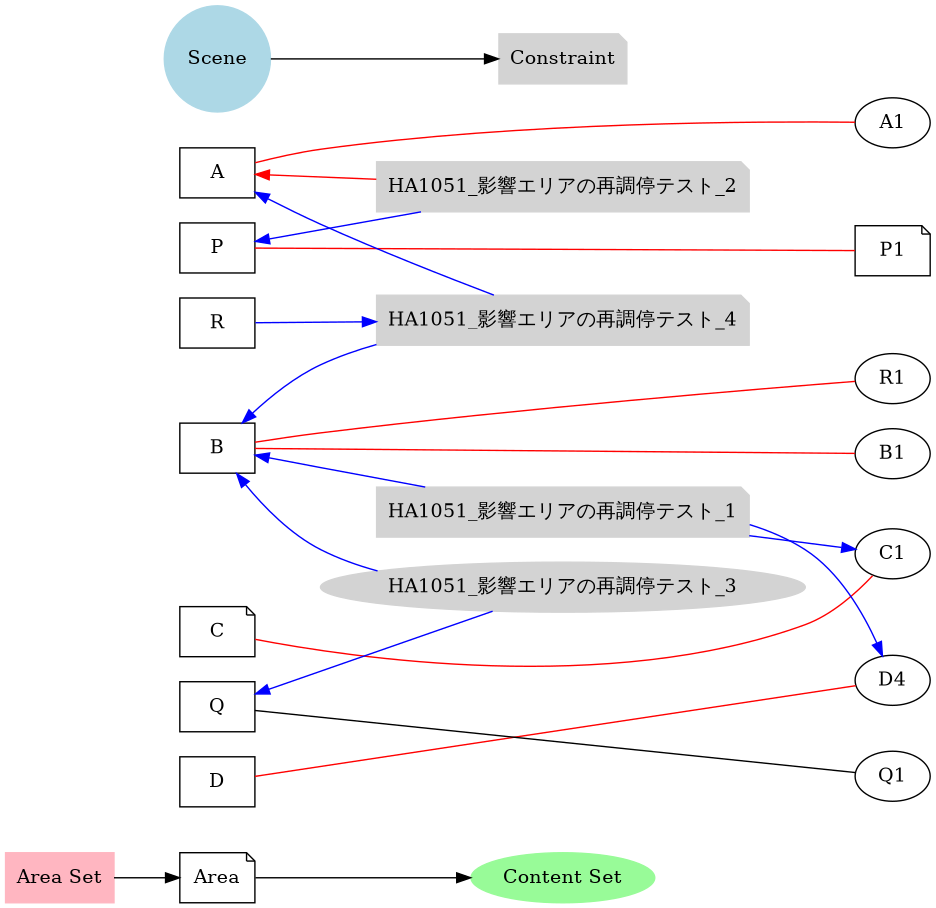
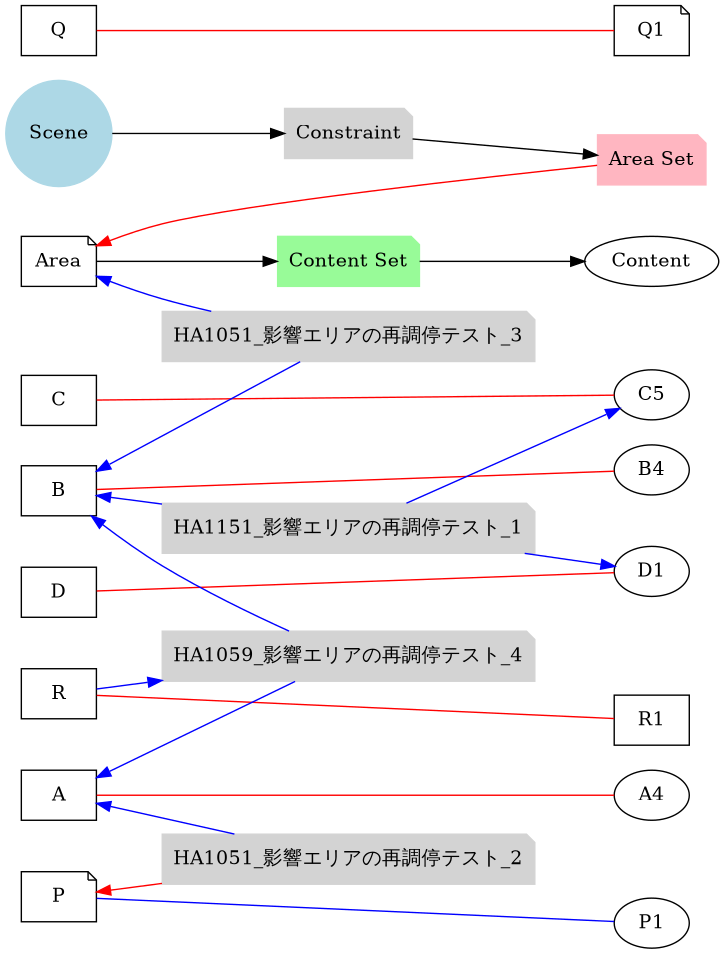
  digraph {
    clusterrank=global
    fontname="DejaVu Serif"
    rankdir=LR
    node [fontname="DejaVu Serif" shape=ellipse]
    edge [fontname="DejaVu Serif" color=blue]
    Area [shape=note]
    n2 [label=A shape=box]
    n3 [label=B shape=box]
-   n4 [label=C shape=note]
+   n4 [label=C shape=box]
    n5 [label=D shape=box]
-   n6 [label=P shape=box]
+   n6 [label=P shape=note]
    n7 [label=Q shape=box]
    n8 [label=R shape=box]
-   n10 [label=A1]
-   n11 [label=B1]
-   n12 [label=C1]
-   n13 [label=D4]
-   n14 [label=P1 shape=note]
-   n15 [label=Q1]
-   n16 [label=R1]
+   Content
+   n10 [label=A4]
+   n11 [label=B4]
+   n12 [label=C5]
+   n13 [label=D1]
+   n14 [label=P1]
+   n15 [label=Q1 shape=note]
+   n16 [label=R1 shape=box]
    Constraint [color=lightgrey shape=note style=filled]
-   n18 [color=lightgrey label="HA1051_影響エリアの再調停テスト_1" shape=note style=filled]
+   n18 [color=lightgrey label="HA1151_影響エリアの再調停テスト_1" shape=note style=filled]
    n19 [color=lightgrey label="HA1051_影響エリアの再調停テスト_2" shape=note style=filled]
-   n20 [color=lightgrey label="HA1051_影響エリアの再調停テスト_3" style=filled]
-   n21 [color=lightgrey label="HA1051_影響エリアの再調停テスト_4" shape=note style=filled]
-   "Area Set" [color=lightpink shape=box style=filled]
-   "Content Set" [color=palegreen style=filled]
+   n20 [color=lightgrey label="HA1051_影響エリアの再調停テスト_3" shape=note style=filled]
+   n21 [color=lightgrey label="HA1059_影響エリアの再調停テスト_4" shape=note style=filled]
+   "Area Set" [color=lightpink shape=note style=filled]
+   "Content Set" [color=palegreen shape=note style=filled]
    Scene [color=lightblue shape=circle style=filled]
    subgraph sub_1 {
      rank=same
      Area
      n2
      n3
      n4
      n5
      n6
      n7
      n8
    }
    subgraph sub_2 {
      rank=same
+     Content
      n10
      n11
      n12
      n13
      n14
      n15
      n16
    }
    subgraph sub_3 {
      rank=same
      Constraint
      n18
      n19
      n20
      n21
    }
    subgraph sub_4 {
      rank=same
      Constraint
    }
    subgraph sub_5 {
      rank=same
      Constraint
    }
    subgraph sub_6 {
      "Area Set"
    }
    subgraph sub_7 {
      "Content Set"
    }
    subgraph sub_8 {
      rank=same
      Scene
    }
    Area -> "Content Set" [color=""]
    n2 -> n10 [color=red dir=none]
    n3 -> n11 [color=red dir=none]
    n4 -> n12 [color=red dir=none]
    n5 -> n13 [color=red dir=none]
-   n6 -> n14 [color=red dir=none]
-   n7 -> n15 [color=black dir=none]
-   n3 -> n16 [color=red dir=none]
+   n6 -> n14 [dir=none]
+   n7 -> n15 [color=red dir=none]
+   n8 -> n16 [color=red dir=none]
    n8 -> n21
+   Constraint -> "Area Set" [color=""]
    n18 -> n3
    n18 -> n12
    n18 -> n13
-   n19 -> n2 [color=red]
-   n19 -> n6
+   n19 -> n2
+   n19 -> n6 [color=red]
    n20 -> n3
-   n20 -> n7
+   n20 -> Area
    n21 -> n2
    n21 -> n3
-   "Area Set" -> Area [color=""]
+   "Area Set" -> Area [color=red]
+   "Content Set" -> Content [color=""]
    Scene -> Constraint [color=""]
  }
